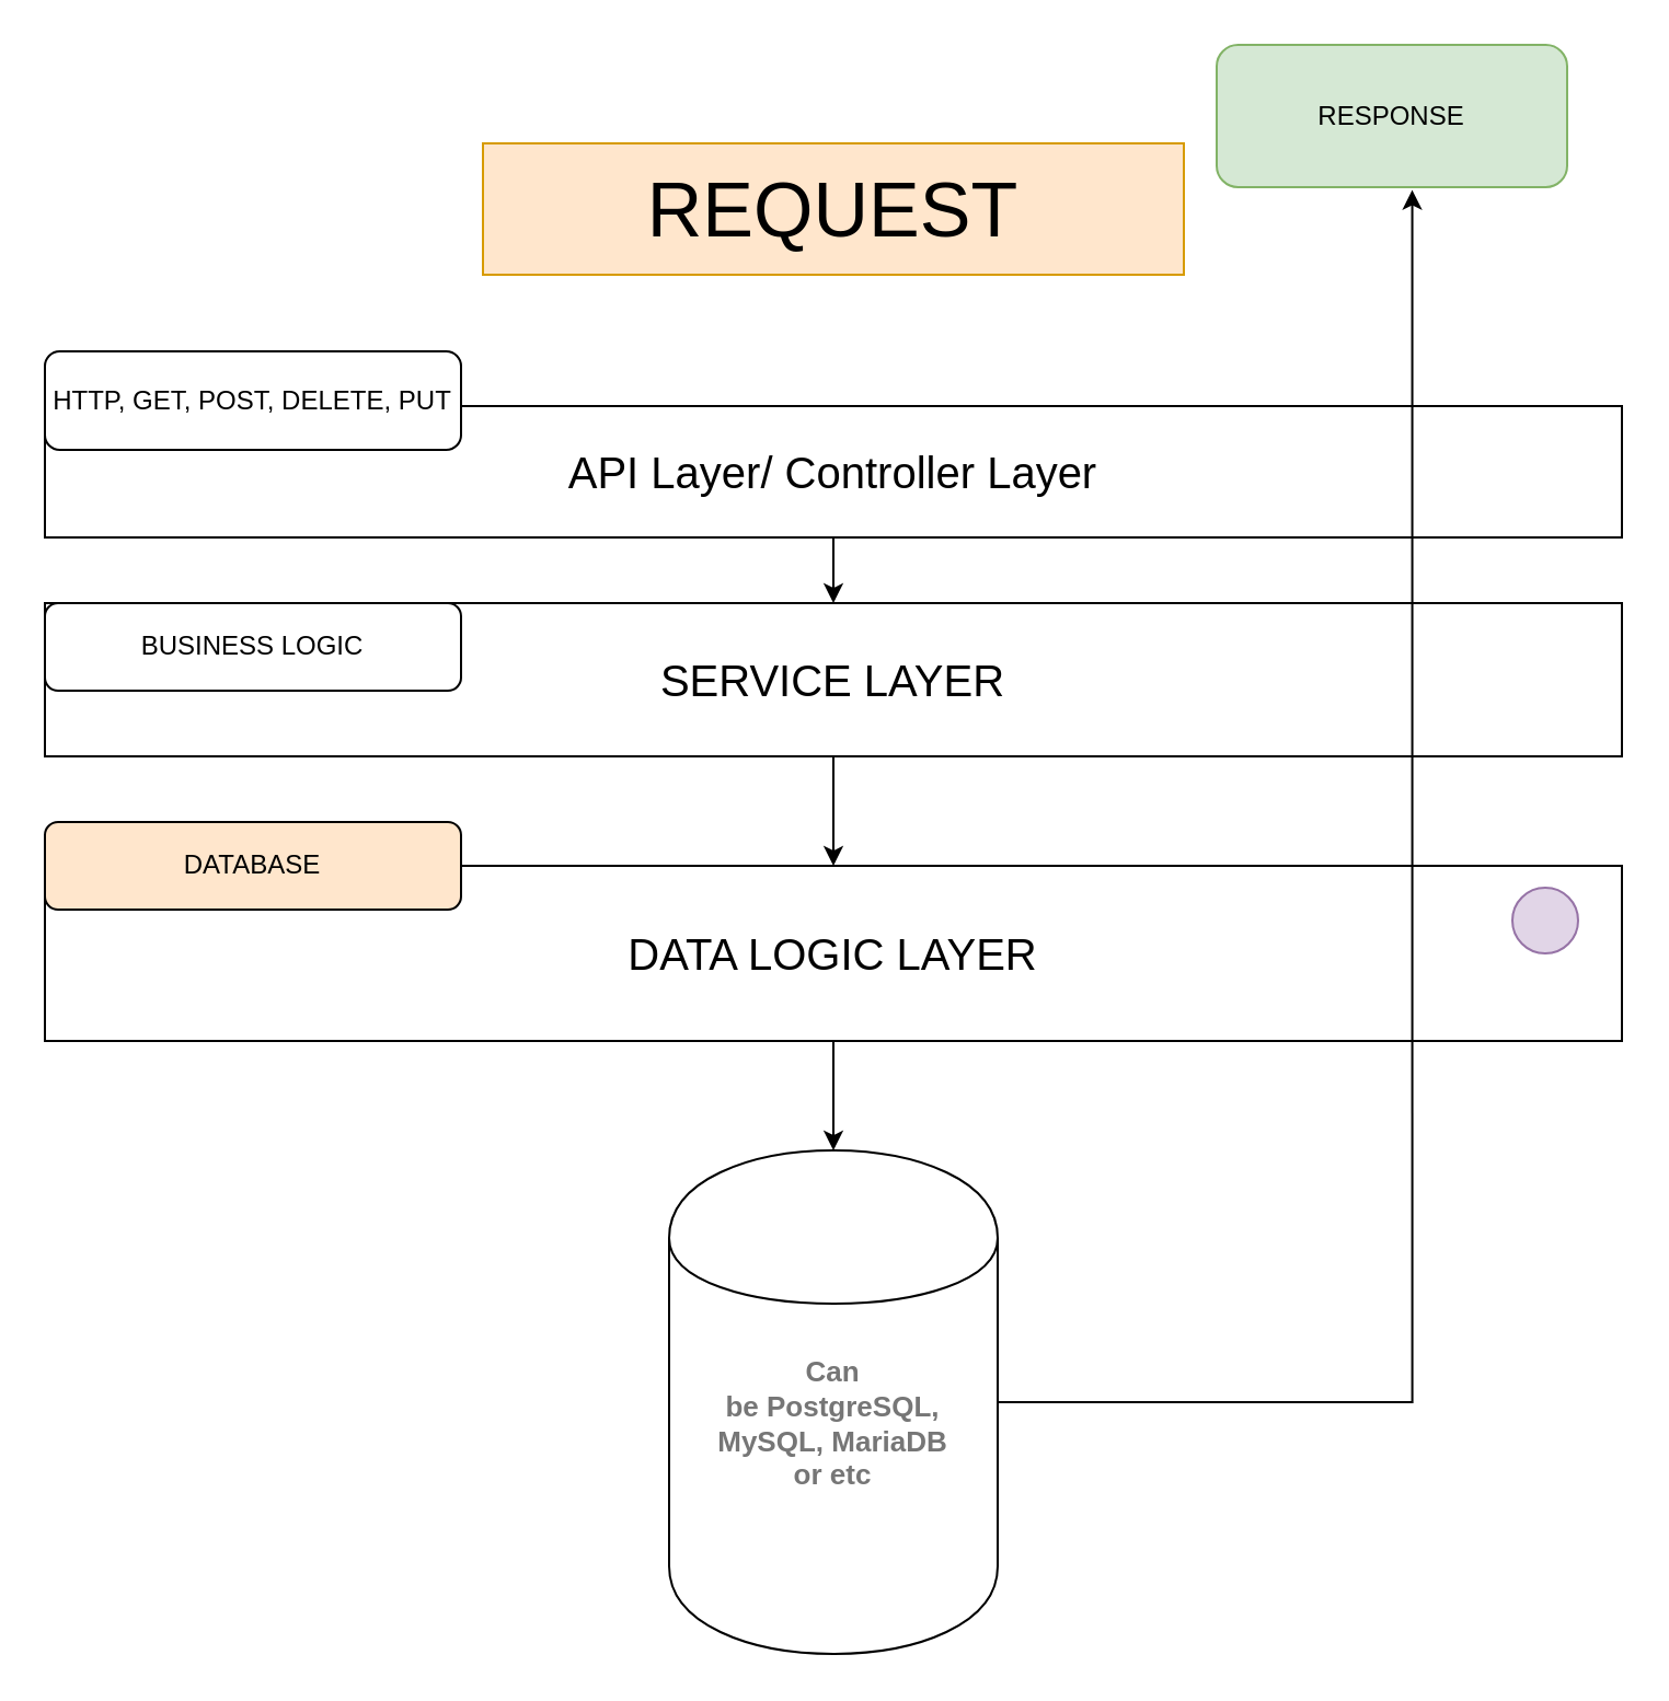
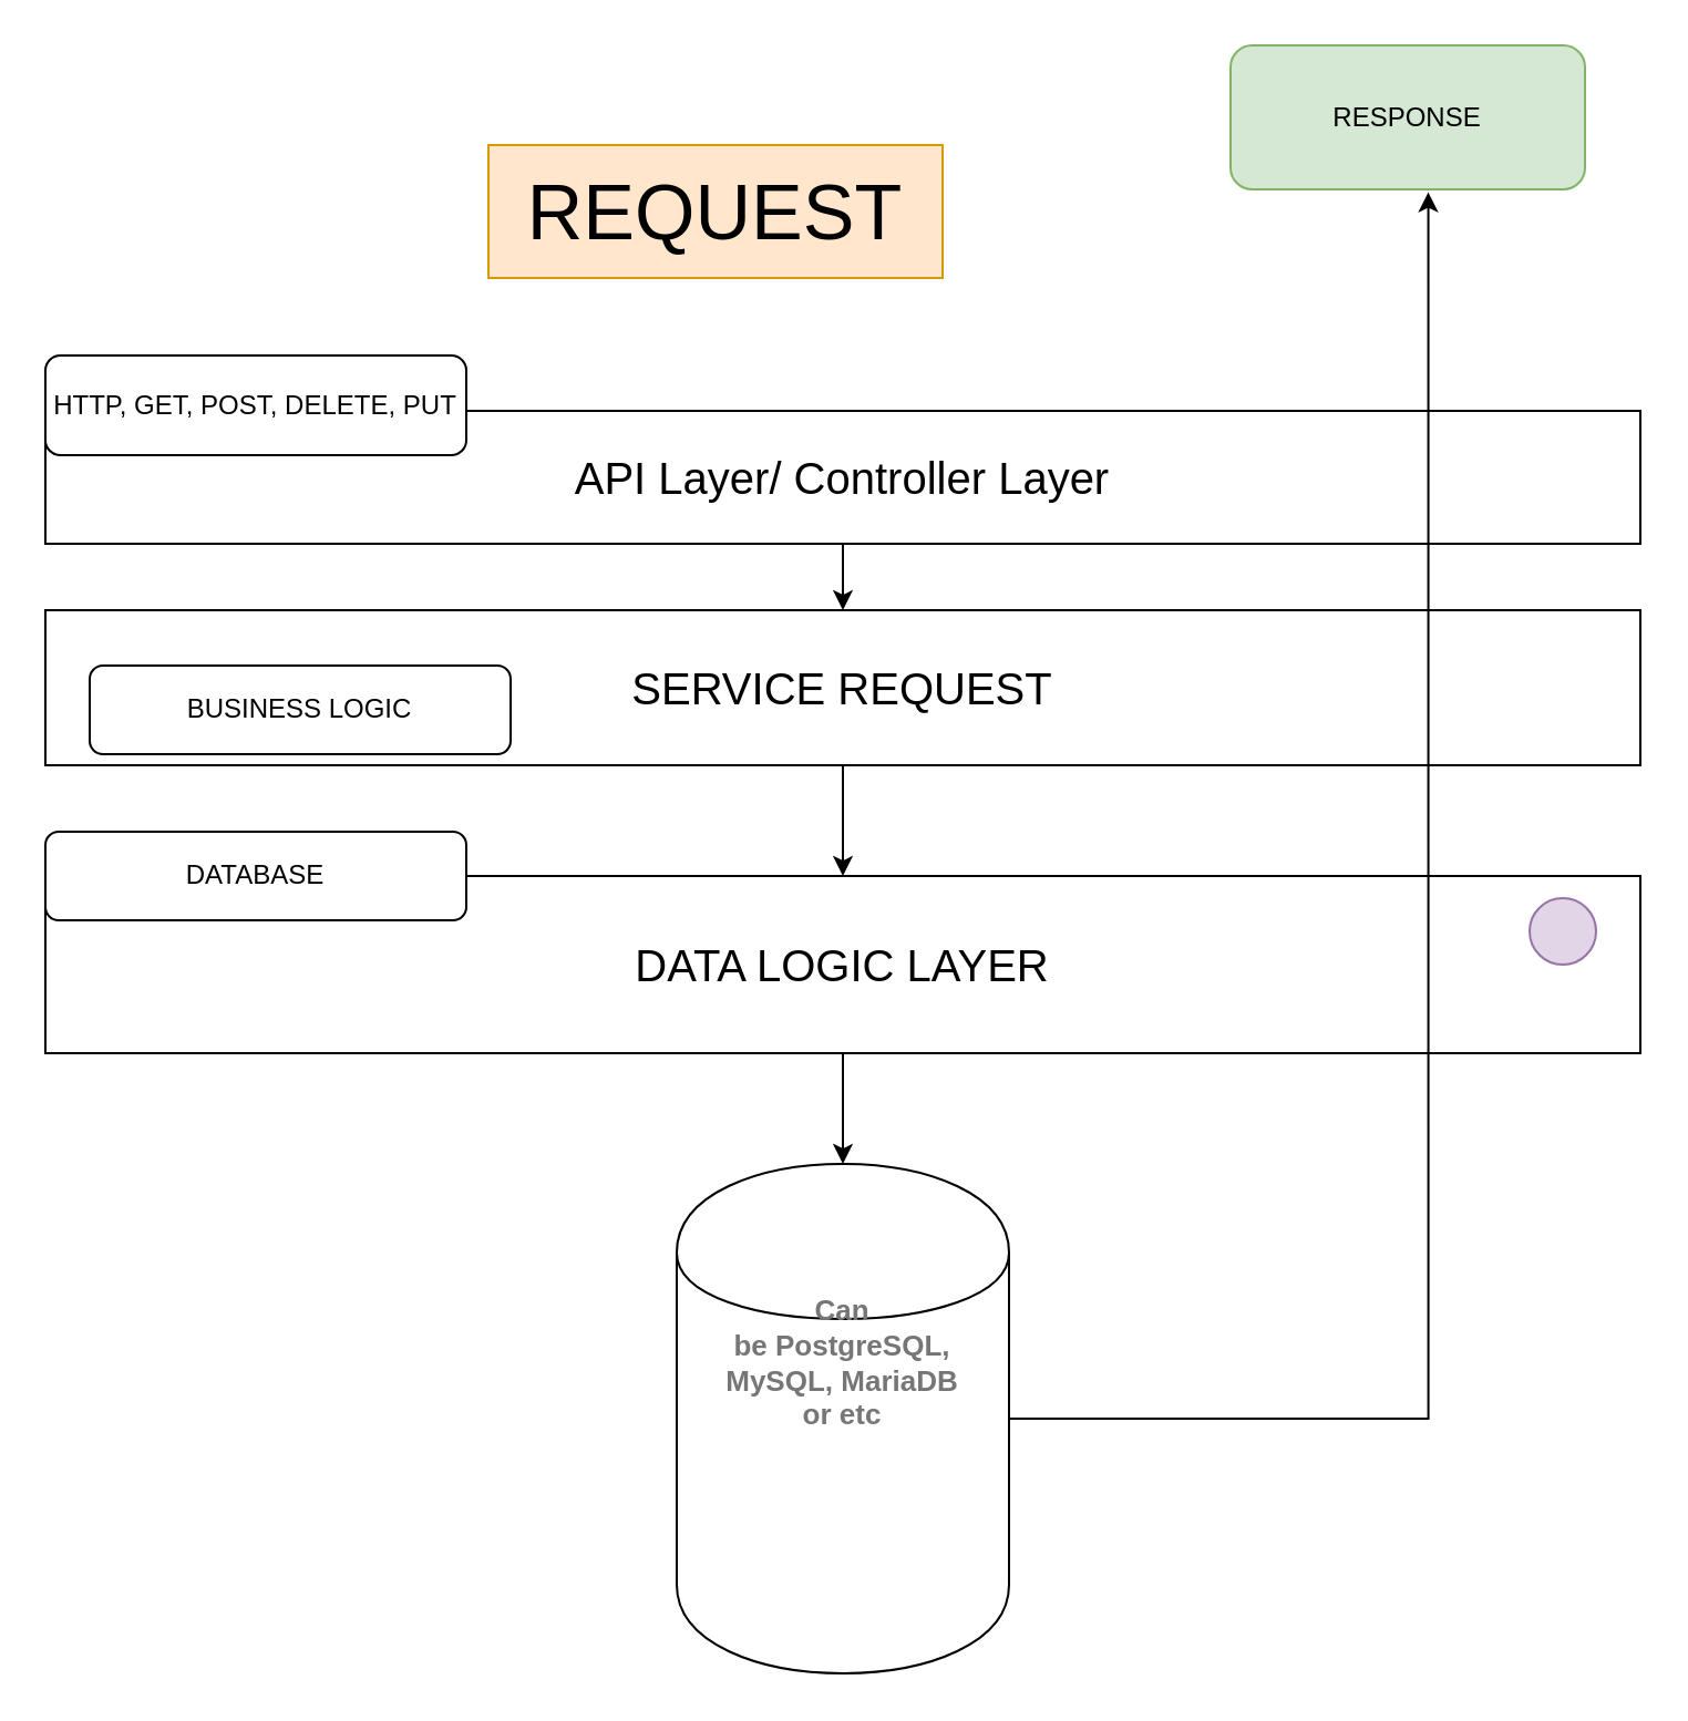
  <mxCell id="0" />
  <mxCell id="1" parent="0" />
- <mxCell id="2" value="&lt;font style=&quot;font-size: 35px&quot;&gt;REQUEST&lt;/font&gt;" style="rounded=0;whiteSpace=wrap;html=1;fillColor=#ffe6cc;strokeColor=#d79b00;" vertex="1" parent="1"><mxGeometry x="220" y="65" width="320" height="60" as="geometry" /></mxCell>
+ <mxCell id="2" value="&lt;font style=&quot;font-size: 35px&quot;&gt;REQUEST&lt;/font&gt;" style="rounded=0;whiteSpace=wrap;html=1;fillColor=#ffe6cc;strokeColor=#d79b00;" vertex="1" parent="1"><mxGeometry x="220" y="65" width="205" height="60" as="geometry" /></mxCell>
  <mxCell id="3" value="" style="edgeStyle=orthogonalEdgeStyle;rounded=0;orthogonalLoop=1;jettySize=auto;html=1;" edge="1" parent="1" source="4" target="8"><mxGeometry relative="1" as="geometry" /></mxCell>
  <mxCell id="4" value="&lt;font style=&quot;font-size: 20px&quot;&gt;API Layer/ Controller Layer&lt;/font&gt;" style="rounded=0;whiteSpace=wrap;html=1;" vertex="1" parent="1"><mxGeometry x="20" y="185" width="720" height="60" as="geometry" /></mxCell>
  <mxCell id="5" value="&lt;span style=&quot;white-space: normal&quot;&gt;HTTP, GET, POST, DELETE, PUT&lt;/span&gt;" style="rounded=1;whiteSpace=wrap;html=1;" vertex="1" parent="1"><mxGeometry x="20" y="160" width="190" height="45" as="geometry" /></mxCell>
  <mxCell id="6" value="RESPONSE" style="rounded=1;whiteSpace=wrap;html=1;fillColor=#d5e8d4;strokeColor=#82b366;" vertex="1" parent="1"><mxGeometry x="555" y="20" width="160" height="65" as="geometry" /></mxCell>
  <mxCell id="7" value="" style="edgeStyle=orthogonalEdgeStyle;rounded=0;orthogonalLoop=1;jettySize=auto;html=1;" edge="1" parent="1" source="8" target="10"><mxGeometry relative="1" as="geometry" /></mxCell>
- <mxCell id="8" value="&lt;font style=&quot;font-size: 20px&quot;&gt;SERVICE LAYER&lt;br&gt;&lt;/font&gt;" style="rounded=0;whiteSpace=wrap;html=1;" vertex="1" parent="1"><mxGeometry x="20" y="275" width="720" height="70" as="geometry" /></mxCell>
+ <mxCell id="8" value="&lt;font style=&quot;font-size: 20px&quot;&gt;SERVICE REQUEST&lt;br&gt;&lt;/font&gt;" style="rounded=0;whiteSpace=wrap;html=1;" vertex="1" parent="1"><mxGeometry x="20" y="275" width="720" height="70" as="geometry" /></mxCell>
  <mxCell id="9" value="" style="edgeStyle=orthogonalEdgeStyle;rounded=0;orthogonalLoop=1;jettySize=auto;html=1;" edge="1" parent="1" source="10" target="14"><mxGeometry relative="1" as="geometry" /></mxCell>
  <mxCell id="10" value="&lt;font style=&quot;font-size: 20px&quot;&gt;DATA LOGIC LAYER&lt;br&gt;&lt;/font&gt;" style="rounded=0;whiteSpace=wrap;html=1;" vertex="1" parent="1"><mxGeometry x="20" y="395" width="720" height="80" as="geometry" /></mxCell>
- <mxCell id="11" value="BUSINESS LOGIC" style="rounded=1;whiteSpace=wrap;html=1;" vertex="1" parent="1"><mxGeometry x="20" y="275" width="190" height="40" as="geometry" /></mxCell>
- <mxCell id="12" value="DATABASE" style="rounded=1;whiteSpace=wrap;html=1;fillColor=#ffe6cc;" vertex="1" parent="1"><mxGeometry x="20" y="375" width="190" height="40" as="geometry" /></mxCell>
+ <mxCell id="11" value="BUSINESS LOGIC" style="rounded=1;whiteSpace=wrap;html=1;" vertex="1" parent="1"><mxGeometry x="40" y="300" width="190" height="40" as="geometry" /></mxCell>
+ <mxCell id="12" value="DATABASE" style="rounded=1;whiteSpace=wrap;html=1;" vertex="1" parent="1"><mxGeometry x="20" y="375" width="190" height="40" as="geometry" /></mxCell>
  <mxCell id="13" style="edgeStyle=orthogonalEdgeStyle;rounded=0;orthogonalLoop=1;jettySize=auto;html=1;entryX=0.558;entryY=1.02;entryDx=0;entryDy=0;entryPerimeter=0;" edge="1" parent="1" source="14" target="6"><mxGeometry relative="1" as="geometry" /></mxCell>
  <mxCell id="14" value="" style="shape=cylinder;whiteSpace=wrap;html=1;boundedLbl=1;backgroundOutline=1;" vertex="1" parent="1"><mxGeometry x="305" y="525" width="150" height="230" as="geometry" /></mxCell>
  <mxCell id="15" value="" style="ellipse;whiteSpace=wrap;html=1;fillColor=#e1d5e7;strokeColor=#9673a6;" vertex="1" parent="1"><mxGeometry x="690" y="405" width="30" height="30" as="geometry" /></mxCell>
- <mxCell id="16" value="&lt;span style=&quot;font-weight: 700 ; color: rgb(118 , 118 , 118) ; font-family: , sans-serif ; font-size: 13px ; text-align: left&quot;&gt;Can be&amp;nbsp;&lt;/span&gt;&lt;span style=&quot;font-weight: 700 ; color: rgb(118 , 118 , 118) ; font-family: , sans-serif ; font-size: 13px ; text-align: left&quot;&gt;PostgreSQL, MySQL, MariaDB or etc&lt;/span&gt;" style="text;html=1;strokeColor=none;fillColor=none;align=center;verticalAlign=middle;whiteSpace=wrap;rounded=0;" vertex="1" parent="1"><mxGeometry x="320" y="605" width="120" height="90" as="geometry" /></mxCell>
+ <mxCell id="16" value="&lt;span style=&quot;font-weight: 700 ; color: rgb(118 , 118 , 118) ; font-family: , sans-serif ; font-size: 13px ; text-align: left&quot;&gt;Can be&amp;nbsp;&lt;/span&gt;&lt;span style=&quot;font-weight: 700 ; color: rgb(118 , 118 , 118) ; font-family: , sans-serif ; font-size: 13px ; text-align: left&quot;&gt;PostgreSQL, MySQL, MariaDB or etc&lt;/span&gt;" style="text;html=1;strokeColor=none;fillColor=none;align=center;verticalAlign=middle;whiteSpace=wrap;rounded=0;" vertex="1" parent="1"><mxGeometry x="320" y="570" width="120" height="90" as="geometry" /></mxCell>
